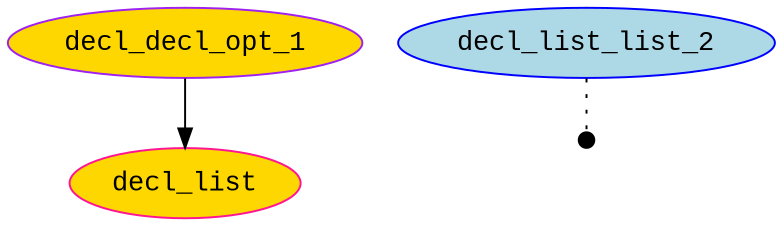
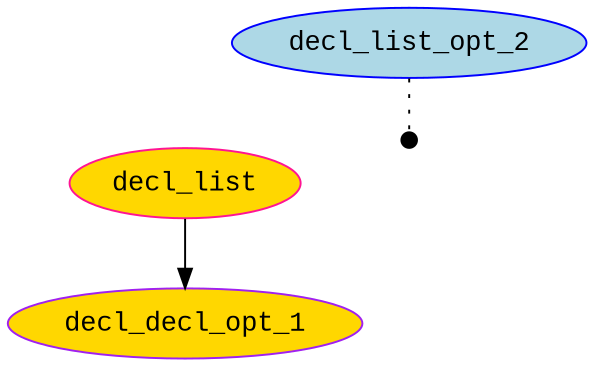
  digraph {
    fontname="Liberation Mono"
    rankdir=TB
    node [fillcolor=gold fontname="Liberation Mono" style=filled]
    edge [fontname="Liberation Mono"]
    decl_list [color=deeppink]
    dummy [style=invis fillcolor=""]
    n3 [color=purple label=decl_decl_opt_1]
-   decl_list_opt_2 [color=blue fillcolor=lightblue label=decl_list_list_2]
+   decl_list_opt_2 [color=blue fillcolor=lightblue]
    subgraph sub_1 {
      rank=same
      decl_list
      dummy
    }
-   n3 -> decl_list [arrowhead=normal style=solid]
+   decl_list -> n3 [arrowhead=normal style=solid]
    decl_list_opt_2 -> dummy [arrowhead=dot style=dotted]
  }
